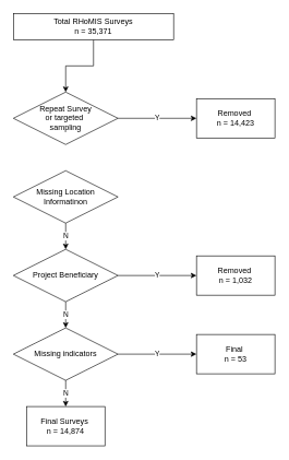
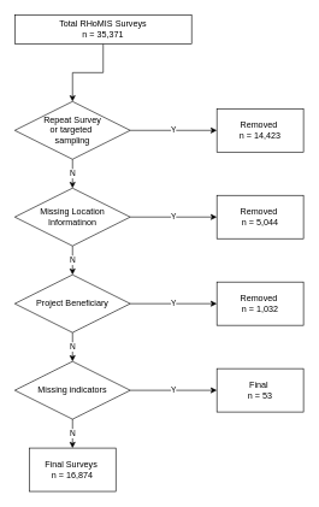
  <mxCell id="0" />
  <mxCell id="1" parent="0" />
  <mxCell id="2" value="" style="edgeStyle=orthogonalEdgeStyle;rounded=0;orthogonalLoop=1;jettySize=auto;html=1;" parent="1" source="3" target="6" edge="1"><mxGeometry relative="1" as="geometry" /></mxCell>
  <mxCell id="3" value="Total RHoMIS Surveys&lt;br&gt;n = 35,371" style="rounded=0;whiteSpace=wrap;html=1;" parent="1" vertex="1"><mxGeometry x="20" y="20" width="245" height="40" as="geometry" /></mxCell>
  <mxCell id="4" value="Y" style="edgeStyle=orthogonalEdgeStyle;rounded=0;orthogonalLoop=1;jettySize=auto;html=1;exitX=1;exitY=0.5;exitDx=0;exitDy=0;" parent="1" source="6" target="7" edge="1"><mxGeometry relative="1" as="geometry" /></mxCell>
+ <mxCell id="5" value="N" style="edgeStyle=orthogonalEdgeStyle;rounded=0;orthogonalLoop=1;jettySize=auto;html=1;" parent="1" source="6" target="10" edge="1"><mxGeometry relative="1" as="geometry" /></mxCell>
  <mxCell id="6" value="Repeat Survey&lt;br&gt;or targeted&amp;nbsp;&lt;br&gt;sampling" style="rhombus;whiteSpace=wrap;html=1;" parent="1" vertex="1"><mxGeometry x="20" y="140" width="160" height="80" as="geometry" /></mxCell>
  <mxCell id="7" value="Removed&amp;nbsp;&lt;br&gt;n = 14,423" style="rounded=0;whiteSpace=wrap;html=1;" parent="1" vertex="1"><mxGeometry x="300" y="150" width="120" height="60" as="geometry" /></mxCell>
+ <mxCell id="8" value="Y" style="edgeStyle=orthogonalEdgeStyle;rounded=0;orthogonalLoop=1;jettySize=auto;html=1;entryX=0;entryY=0.5;entryDx=0;entryDy=0;" parent="1" source="10" target="11" edge="1"><mxGeometry relative="1" as="geometry" /></mxCell>
  <mxCell id="9" value="N" style="edgeStyle=orthogonalEdgeStyle;rounded=0;orthogonalLoop=1;jettySize=auto;html=1;exitX=0.5;exitY=1;exitDx=0;exitDy=0;entryX=0.5;entryY=0;entryDx=0;entryDy=0;" parent="1" source="10" target="14" edge="1"><mxGeometry relative="1" as="geometry" /></mxCell>
  <mxCell id="10" value="Missing Location&lt;br&gt;Informatinon" style="rhombus;whiteSpace=wrap;html=1;" parent="1" vertex="1"><mxGeometry x="20" y="260" width="160" height="80" as="geometry" /></mxCell>
+ <mxCell id="11" value="Removed&amp;nbsp;&lt;br&gt;n =&amp;nbsp;5,044" style="rounded=0;whiteSpace=wrap;html=1;" parent="1" vertex="1"><mxGeometry x="300" y="270" width="120" height="60" as="geometry" /></mxCell>
  <mxCell id="12" value="Y" style="edgeStyle=orthogonalEdgeStyle;rounded=0;orthogonalLoop=1;jettySize=auto;html=1;exitX=1;exitY=0.5;exitDx=0;exitDy=0;" parent="1" source="14" target="15" edge="1"><mxGeometry relative="1" as="geometry" /></mxCell>
  <mxCell id="13" value="N" style="edgeStyle=orthogonalEdgeStyle;rounded=0;orthogonalLoop=1;jettySize=auto;html=1;exitX=0.5;exitY=1;exitDx=0;exitDy=0;entryX=0.5;entryY=0;entryDx=0;entryDy=0;" parent="1" source="14" target="19" edge="1"><mxGeometry relative="1" as="geometry" /></mxCell>
  <mxCell id="14" value="Project Beneficiary" style="rhombus;whiteSpace=wrap;html=1;" parent="1" vertex="1"><mxGeometry x="20" y="380" width="160" height="80" as="geometry" /></mxCell>
  <mxCell id="15" value="Removed&amp;nbsp;&lt;br&gt;n = 1,032" style="rounded=0;whiteSpace=wrap;html=1;" parent="1" vertex="1"><mxGeometry x="300" y="390" width="120" height="60" as="geometry" /></mxCell>
- <mxCell id="16" value="Final Surveys&amp;nbsp;&lt;br&gt;n = 14,874" style="rounded=0;whiteSpace=wrap;html=1;" parent="1" vertex="1"><mxGeometry x="40" y="620" width="120" height="60" as="geometry" /></mxCell>
+ <mxCell id="16" value="Final Surveys&amp;nbsp;&lt;br&gt;n = 16,874" style="rounded=0;whiteSpace=wrap;html=1;" parent="1" vertex="1"><mxGeometry x="40" y="620" width="120" height="60" as="geometry" /></mxCell>
  <mxCell id="17" value="Y" style="edgeStyle=orthogonalEdgeStyle;rounded=0;orthogonalLoop=1;jettySize=auto;html=1;exitX=1;exitY=0.5;exitDx=0;exitDy=0;" parent="1" source="19" target="20" edge="1"><mxGeometry relative="1" as="geometry" /></mxCell>
  <mxCell id="18" value="N" style="edgeStyle=orthogonalEdgeStyle;rounded=0;orthogonalLoop=1;jettySize=auto;html=1;exitX=0.5;exitY=1;exitDx=0;exitDy=0;entryX=0.5;entryY=0;entryDx=0;entryDy=0;" parent="1" source="19" target="16" edge="1"><mxGeometry relative="1" as="geometry" /></mxCell>
  <mxCell id="19" value="Missing indicators" style="rhombus;whiteSpace=wrap;html=1;" parent="1" vertex="1"><mxGeometry x="20" y="500" width="160" height="80" as="geometry" /></mxCell>
  <mxCell id="20" value="Final&amp;nbsp;&lt;br&gt;n = 53" style="rounded=0;whiteSpace=wrap;html=1;" parent="1" vertex="1"><mxGeometry x="300" y="510" width="120" height="60" as="geometry" /></mxCell>
